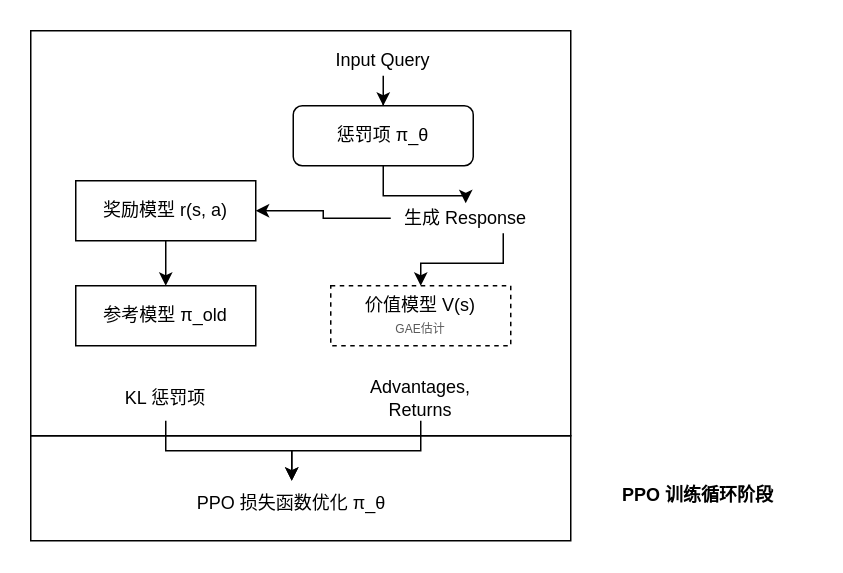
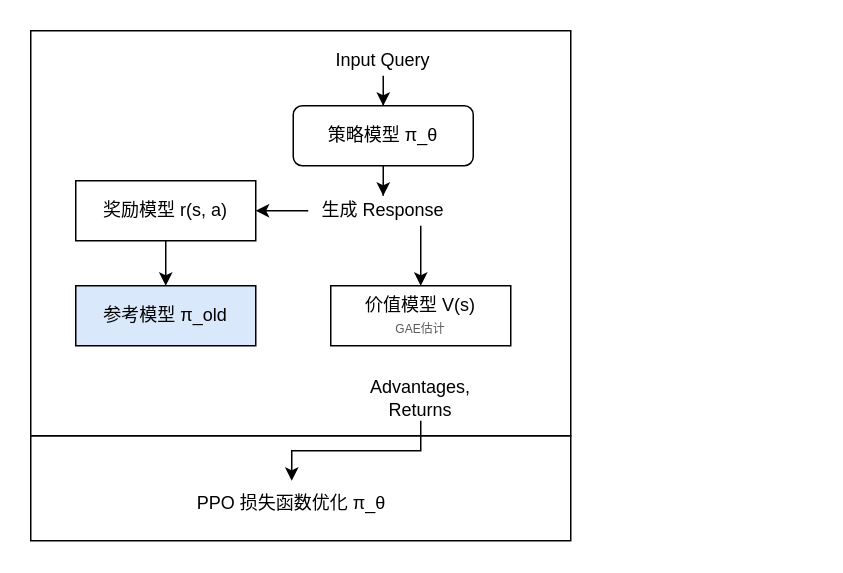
  <mxCell id="0" />
  <mxCell id="1" parent="0" />
  <mxCell id="2" value="" style="edgeStyle=orthogonalEdgeStyle;rounded=0;orthogonalLoop=1;jettySize=auto;html=1;" edge="1" parent="1" source="3" target="20"><mxGeometry relative="1" as="geometry" /></mxCell>
- <mxCell id="3" value="惩罚项&amp;nbsp;π_θ" style="rounded=1;whiteSpace=wrap;html=1;" vertex="1" parent="1"><mxGeometry x="195" y="70" width="120" height="40" as="geometry" /></mxCell>
+ <mxCell id="3" value="策略模型&amp;nbsp;π_θ" style="rounded=1;whiteSpace=wrap;html=1;" vertex="1" parent="1"><mxGeometry x="195" y="70" width="120" height="40" as="geometry" /></mxCell>
  <mxCell id="4" value="" style="edgeStyle=orthogonalEdgeStyle;rounded=0;orthogonalLoop=1;jettySize=auto;html=1;" edge="1" parent="1" source="5" target="6"><mxGeometry relative="1" as="geometry" /></mxCell>
  <mxCell id="5" value="奖励模型 r(s, a)" style="rounded=0;whiteSpace=wrap;html=1;" vertex="1" parent="1"><mxGeometry x="50" y="120" width="120" height="40" as="geometry" /></mxCell>
- <mxCell id="6" value="参考模型 π_old" style="rounded=0;whiteSpace=wrap;html=1;" vertex="1" parent="1"><mxGeometry x="50" y="190" width="120" height="40" as="geometry" /></mxCell>
- <mxCell id="7" value="价值模型 V(s)&lt;br&gt;&lt;font style=&quot;font-size: 8px; color: light-dark(rgb(89, 89, 89), rgb(237, 237, 237));&quot;&gt;GAE估计&lt;/font&gt;" style="rounded=0;whiteSpace=wrap;html=1;dashed=1;" vertex="1" parent="1"><mxGeometry x="220" y="190" width="120" height="40" as="geometry" /></mxCell>
+ <mxCell id="6" value="参考模型 π_old" style="rounded=0;whiteSpace=wrap;html=1;fillColor=#dae8fc;" vertex="1" parent="1"><mxGeometry x="50" y="190" width="120" height="40" as="geometry" /></mxCell>
+ <mxCell id="7" value="价值模型 V(s)&lt;br&gt;&lt;font style=&quot;font-size: 8px; color: light-dark(rgb(89, 89, 89), rgb(237, 237, 237));&quot;&gt;GAE估计&lt;/font&gt;" style="rounded=0;whiteSpace=wrap;html=1;" vertex="1" parent="1"><mxGeometry x="220" y="190" width="120" height="40" as="geometry" /></mxCell>
  <mxCell id="8" value="" style="edgeStyle=orthogonalEdgeStyle;rounded=0;orthogonalLoop=1;jettySize=auto;html=1;" edge="1" parent="1" source="9" target="3"><mxGeometry relative="1" as="geometry" /></mxCell>
  <mxCell id="9" value="Input Query" style="text;whiteSpace=wrap;align=center;verticalAlign=middle;" vertex="1" parent="1"><mxGeometry x="205" y="30" width="100" height="20" as="geometry" /></mxCell>
- <mxCell id="10" value="" style="edgeStyle=orthogonalEdgeStyle;rounded=0;orthogonalLoop=1;jettySize=auto;html=1;" edge="1" parent="1" source="11" target="14"><mxGeometry relative="1" as="geometry" /></mxCell>
- <mxCell id="11" value="KL 惩罚项" style="text;whiteSpace=wrap;align=center;verticalAlign=middle;" vertex="1" parent="1"><mxGeometry x="60" y="250" width="100" height="30" as="geometry" /></mxCell>
  <mxCell id="12" value="" style="edgeStyle=orthogonalEdgeStyle;rounded=0;orthogonalLoop=1;jettySize=auto;html=1;" edge="1" parent="1" source="13" target="14"><mxGeometry relative="1" as="geometry" /></mxCell>
  <mxCell id="13" value="Advantages, Returns" style="text;whiteSpace=wrap;align=center;verticalAlign=middle;" vertex="1" parent="1"><mxGeometry x="230" y="250" width="100" height="30" as="geometry" /></mxCell>
  <mxCell id="14" value="PPO 损失函数优化 π_θ" style="text;whiteSpace=wrap;align=center;verticalAlign=middle;" vertex="1" parent="1"><mxGeometry x="124" y="320" width="140" height="30" as="geometry" /></mxCell>
  <mxCell id="15" value="" style="rounded=0;whiteSpace=wrap;html=1;fillColor=none;" vertex="1" parent="1"><mxGeometry x="20" y="20" width="360" height="270" as="geometry" /></mxCell>
  <mxCell id="16" value="" style="rounded=0;whiteSpace=wrap;html=1;fillColor=none;" vertex="1" parent="1"><mxGeometry x="20" y="290" width="360" height="70" as="geometry" /></mxCell>
- <mxCell id="17" value="&lt;strong data-end=&quot;795&quot; data-start=&quot;781&quot;&gt;PPO 训练循环阶段&lt;/strong&gt;" style="text;whiteSpace=wrap;html=1;align=center;verticalAlign=middle;" vertex="1" parent="1"><mxGeometry x="390" y="310" width="150" height="40" as="geometry" /></mxCell>
  <mxCell id="18" style="edgeStyle=orthogonalEdgeStyle;rounded=0;orthogonalLoop=1;jettySize=auto;html=1;exitX=0.75;exitY=1;exitDx=0;exitDy=0;entryX=0.5;entryY=0;entryDx=0;entryDy=0;" edge="1" parent="1" source="20" target="7"><mxGeometry relative="1" as="geometry" /></mxCell>
  <mxCell id="19" value="" style="edgeStyle=orthogonalEdgeStyle;rounded=0;orthogonalLoop=1;jettySize=auto;html=1;" edge="1" parent="1" source="20" target="5"><mxGeometry relative="1" as="geometry" /></mxCell>
- <mxCell id="20" value="生成 Response" style="text;whiteSpace=wrap;align=center;verticalAlign=middle;" vertex="1" parent="1"><mxGeometry x="260" y="135" width="100" height="20" as="geometry" /></mxCell>
+ <mxCell id="20" value="生成 Response" style="text;whiteSpace=wrap;align=center;verticalAlign=middle;" vertex="1" parent="1"><mxGeometry x="205" y="130" width="100" height="20" as="geometry" /></mxCell>
